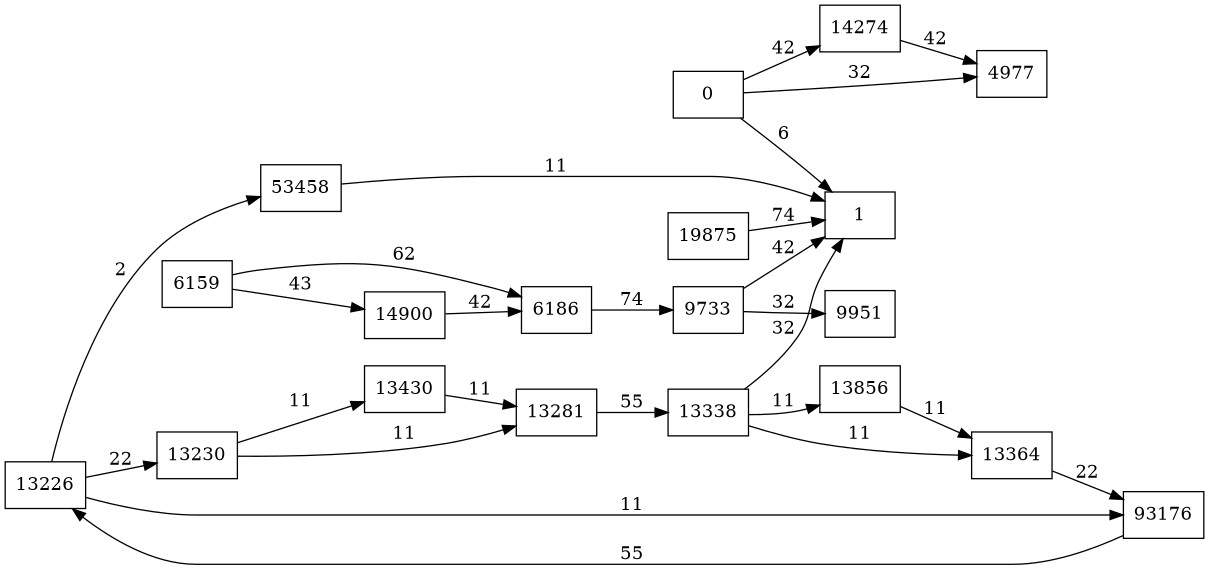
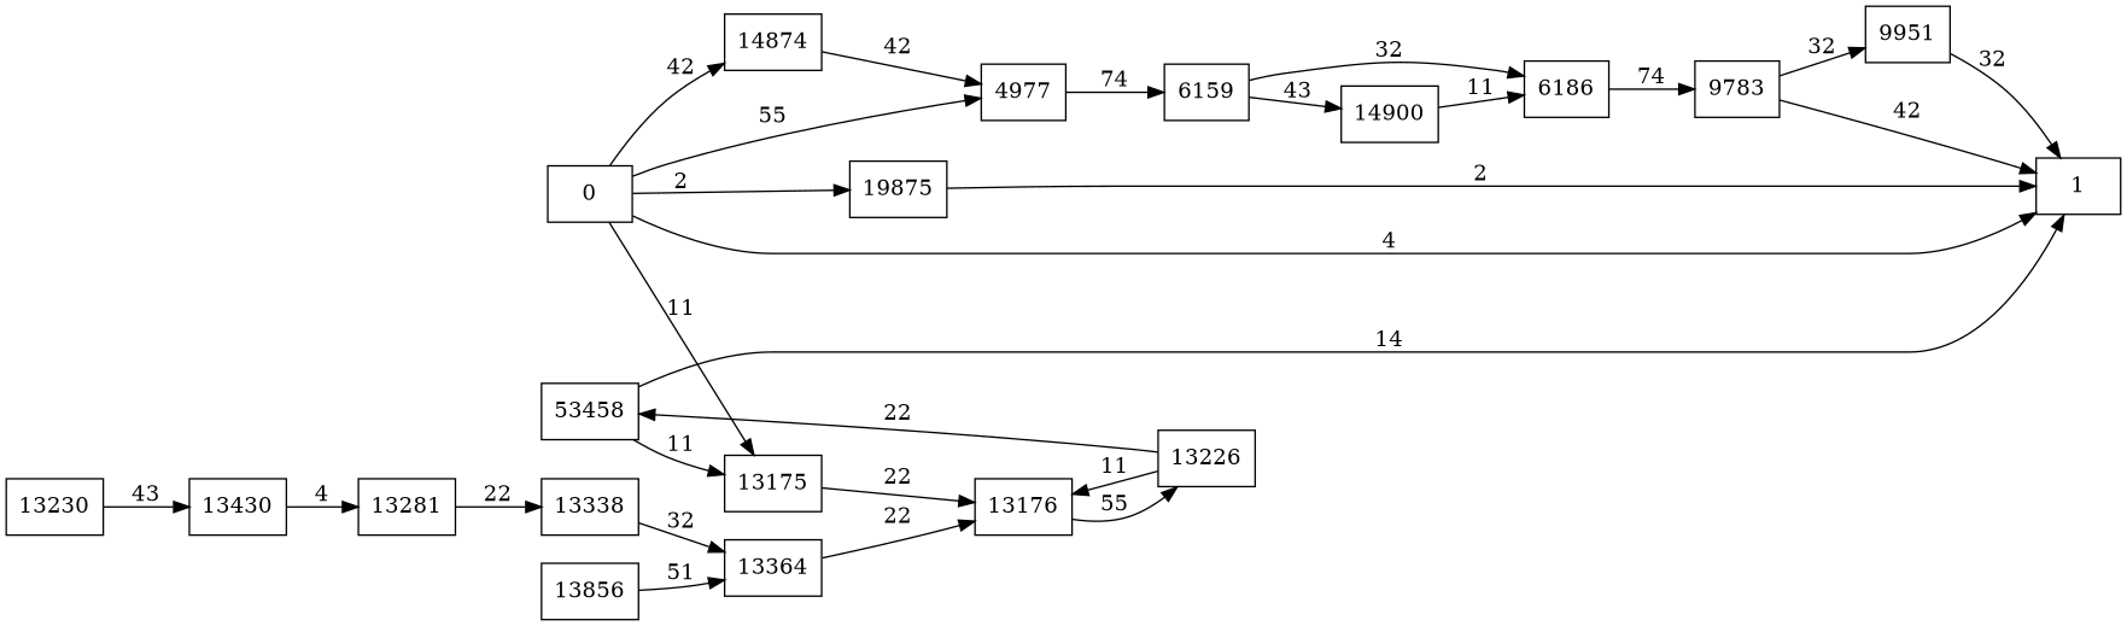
  digraph {
    rankdir=LR
    node [shape=rectangle]
    4977
    6159
    6186
    14900
-   9733
+   9733 [label=9783]
    1
    9951
-   13176 [label=93176]
+   13175
+   13176
    13226
    13230
    n12 [label=53458]
    13281
    13430
    13338
    13364
    n17 [label=13856]
-   14874 [label=14274]
+   14874
    19875
    0
-   6159 -> 6186 [label=62]
+   4977 -> 6159 [label=74]
+   6159 -> 6186 [label=32]
    6159 -> 14900 [label=43]
    6186 -> 9733 [label=74]
-   14900 -> 6186 [label=42]
+   14900 -> 6186 [label=11]
    9733 -> 1 [label=42]
    9733 -> 9951 [label=32]
-   13338 -> 1 [label=32]
+   9951 -> 1 [label=32]
+   13175 -> 13176 [label=22]
    13176 -> 13226 [label=55]
    13226 -> 13176 [label=11]
-   13226 -> 13230 [label=22]
-   13226 -> n12 [label=2]
-   13230 -> 13281 [label=11]
-   13230 -> 13430 [label=11]
-   n12 -> 1 [label=11]
-   13281 -> 13338 [label=55]
-   13430 -> 13281 [label=11]
-   13338 -> 13364 [label=11]
-   13338 -> n17 [label=11]
+   13226 -> n12 [label=22]
+   13230 -> 13430 [label=43]
+   n12 -> 1 [label=14]
+   n12 -> 13175 [label=11]
+   13281 -> 13338 [label=22]
+   13430 -> 13281 [label=4]
+   13338 -> 13364 [label=32]
    13364 -> 13176 [label=22]
-   n17 -> 13364 [label=11]
+   n17 -> 13364 [label=51]
    14874 -> 4977 [label=42]
-   19875 -> 1 [label=74]
-   0 -> 4977 [label=32]
-   0 -> 1 [label=6]
+   19875 -> 1 [label=2]
+   0 -> 4977 [label=55]
+   0 -> 1 [label=4]
+   0 -> 13175 [label=11]
    0 -> 14874 [label=42]
+   0 -> 19875 [label=2]
  }
